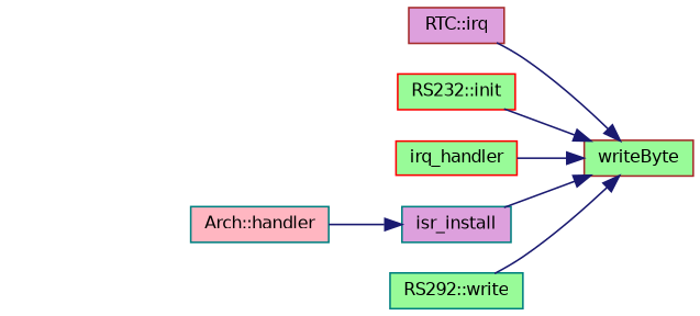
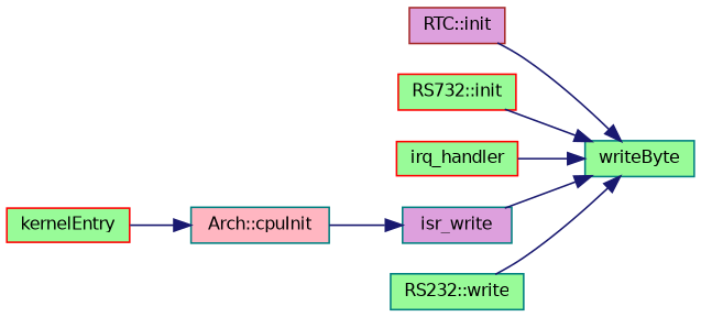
  digraph {
    rankdir=RL
    node [color=red fillcolor=palegreen fontname=Helvetica fontsize=10 shape=record style=filled]
    edge [color=midnightblue dir=back fontname=Helvetica fontsize=10 labelfontname=Helvetica labelfontsize=10 style=solid]
-   n1 [color=brown fontcolor=black height=0.2 label=writeByte width=0.4]
-   n2 [color=brown fillcolor=plum height=0.2 label="RTC::irq" width=0.4]
-   n3 [height=0.2 label="RS232::init" width=0.4]
+   n1 [color=teal fontcolor=black height=0.2 label=writeByte width=0.4]
+   n2 [color=brown fillcolor=plum height=0.2 label="RTC::init" width=0.4]
+   n3 [height=0.2 label="RS732::init" width=0.4]
    n4 [height=0.2 label=irq_handler width=0.4]
-   n5 [color=teal fillcolor=plum height=0.2 label=isr_install width=0.4]
-   n6 [color=teal height=0.2 label="RS292::write" width=0.4]
-   n7 [color=teal fillcolor=lightpink height=0.2 label="Arch::handler" width=0.4]
+   n5 [color=teal fillcolor=plum height=0.2 label=isr_write width=0.4]
+   n6 [color=teal height=0.2 label="RS232::write" width=0.4]
+   n7 [color=teal fillcolor=lightpink height=0.2 label="Arch::cpuInit" width=0.4]
+   n8 [height=0.2 label=kernelEntry width=0.4]
    n1 -> n2
    n1 -> n3
    n1 -> n4
    n1 -> n5
    n1 -> n6
    n5 -> n7
+   n7 -> n8
  }
